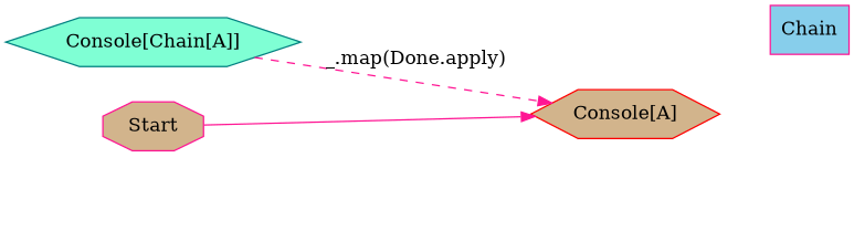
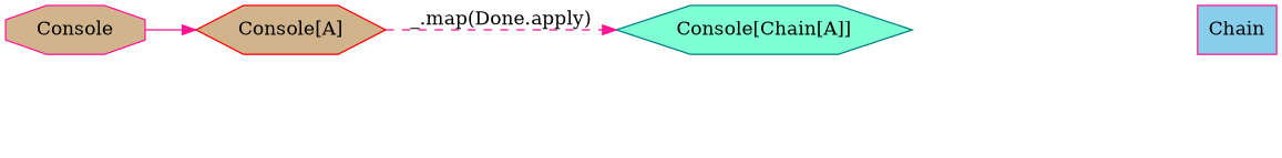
  digraph {
    rankdir=LR
    node [style=filled]
    edge [style=invis]
    A [style=invis]
    n2 [color=red fillcolor=tan label="Console[A]" shape=hexagon]
    n3 [color=teal fillcolor=aquamarine label="Console[Chain[A]]" shape=hexagon]
-   Start [color=deeppink fillcolor=tan shape=octagon]
+   Start [color=deeppink fillcolor=tan shape=octagon label=Console]
    n5 [color=deeppink fillcolor=skyblue label=Chain shape=box]
    n6 [label="Chain[A]" style=invis]
    subgraph sub_1 {
      rank=same
      A
      n2
    }
    n2 -> A [dir=back]
-   n3 -> n2 [color=deeppink label="_.map(Done.apply)" style=dashed]
+   n2 -> n3 [color=deeppink label="_.map(Done.apply)" style=dashed]
    n3 -> n6 [label=Next]
    Start -> n2 [color=deeppink style=solid]
    n6 -> n5
  }
